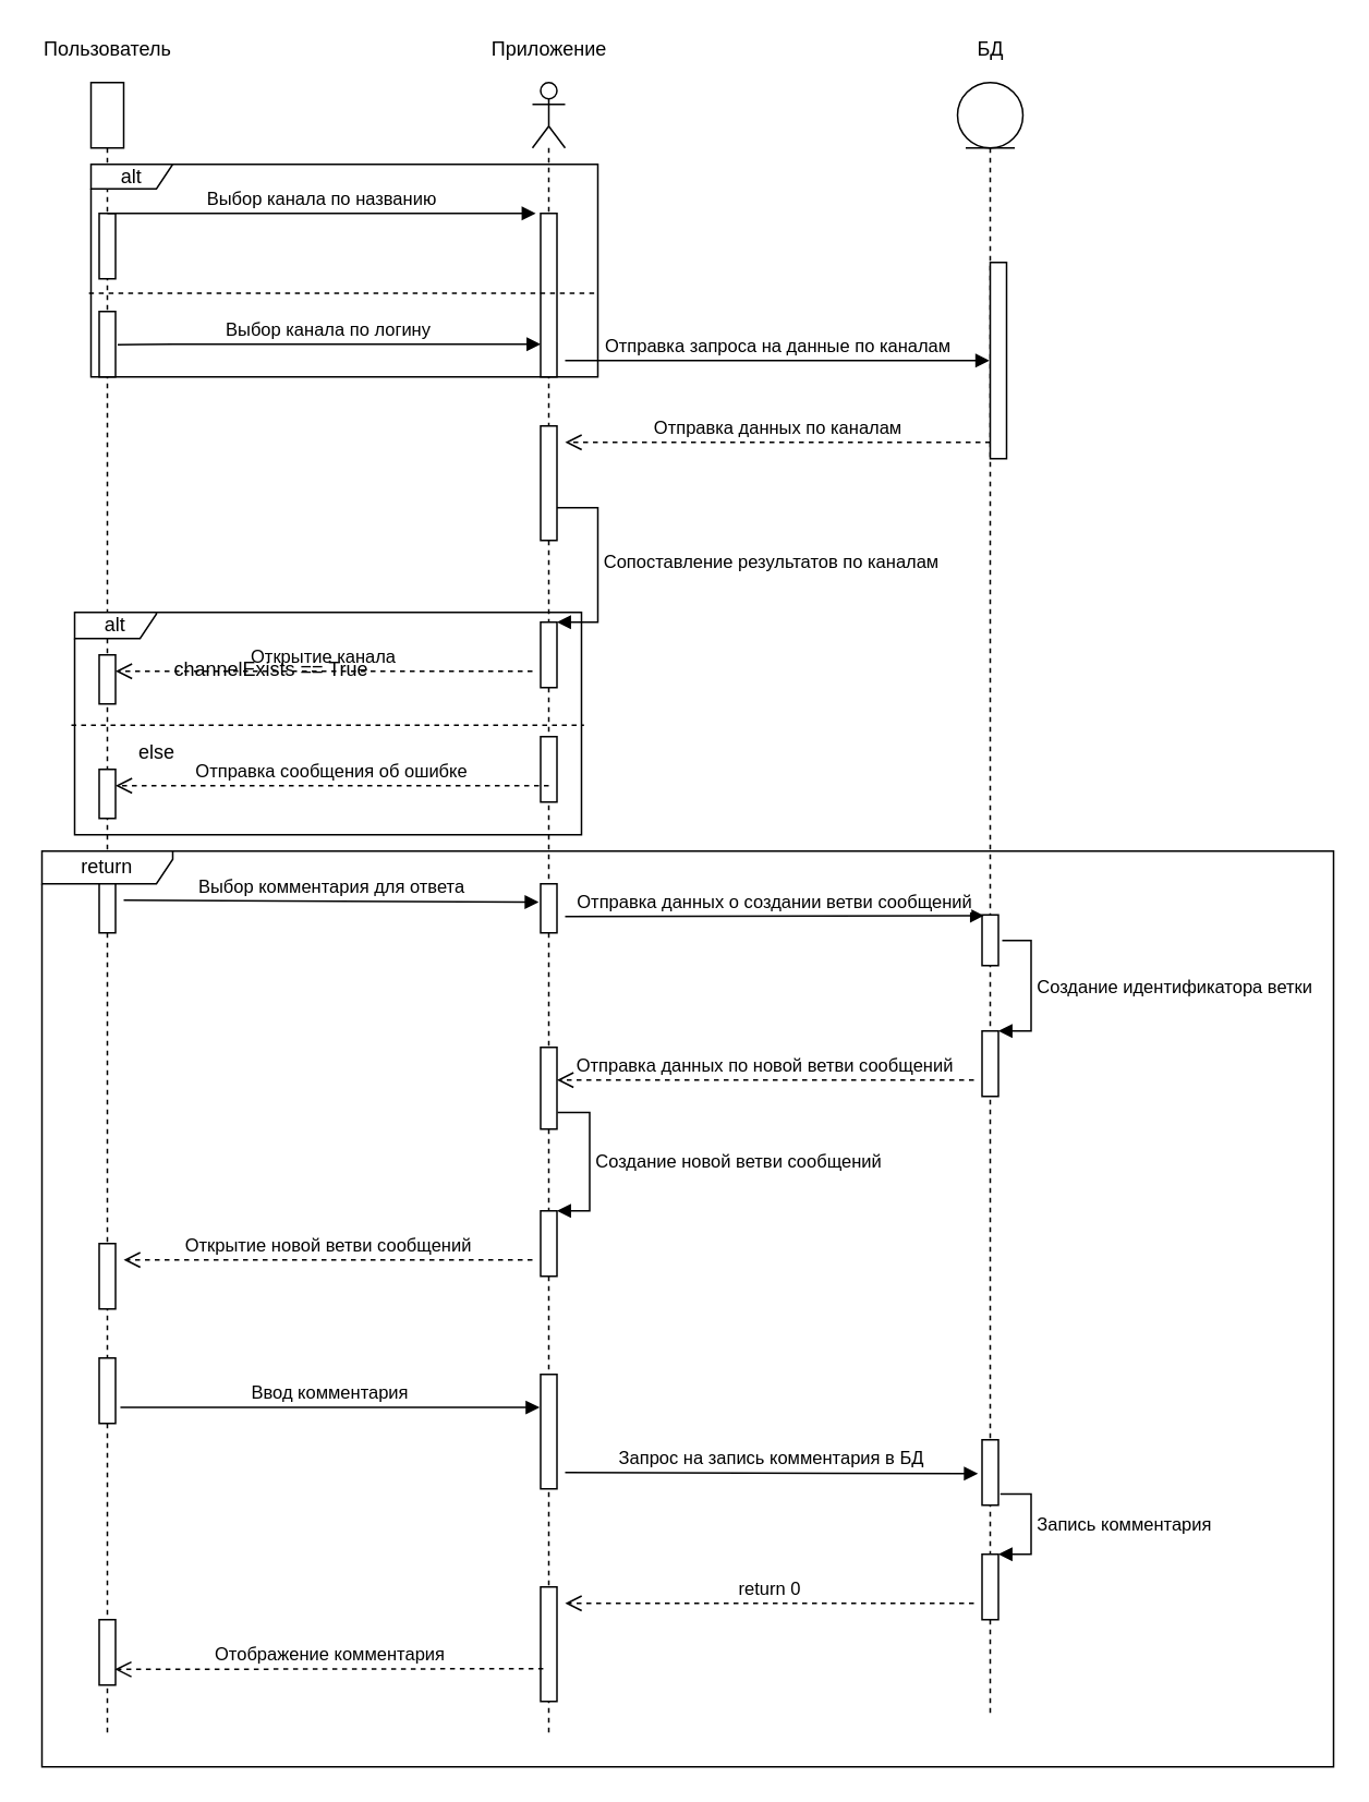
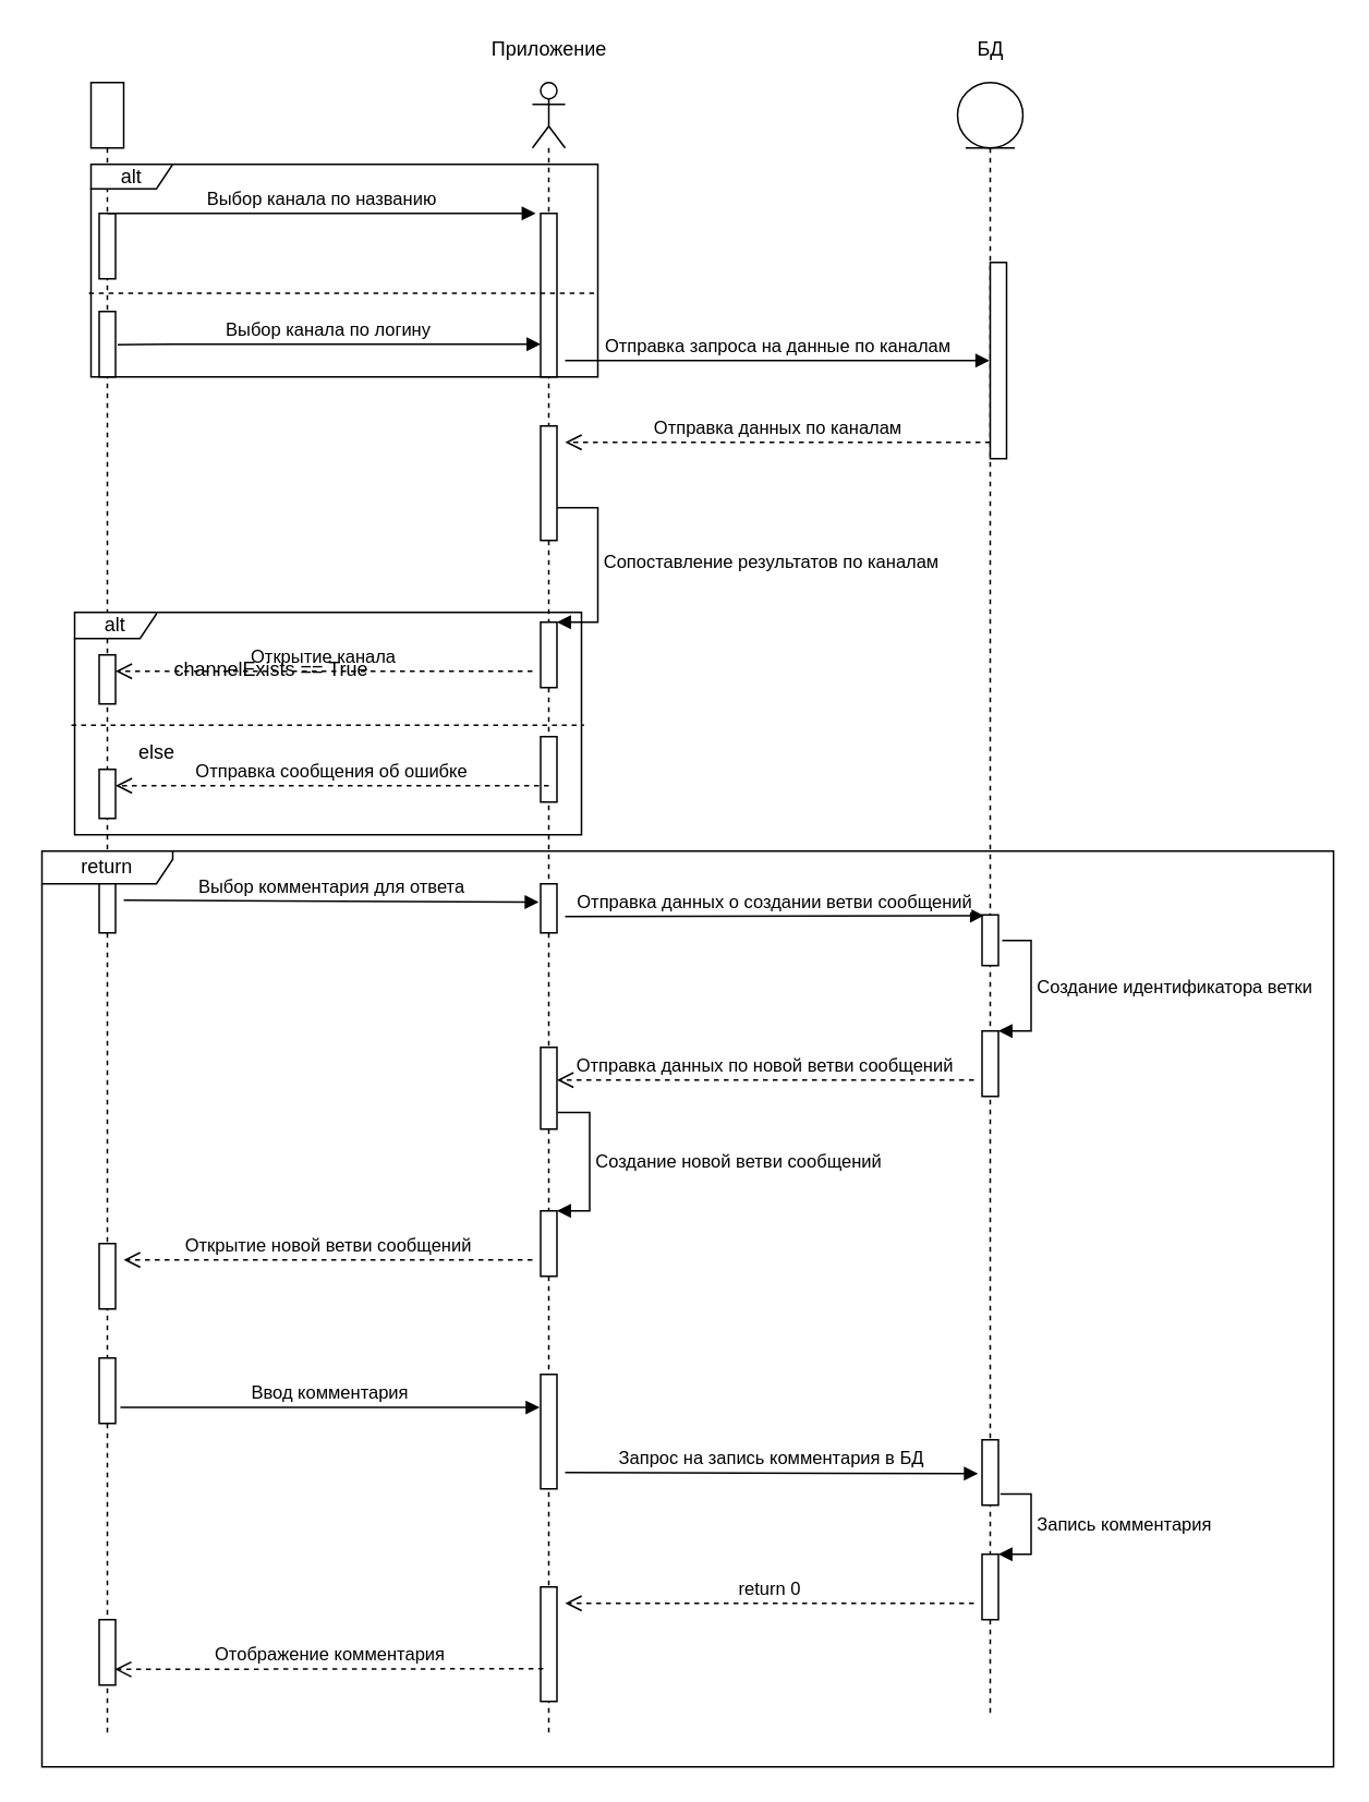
  <mxCell id="0" />
  <mxCell id="1" parent="0" />
  <mxCell id="2" value="" style="html=1;points=[];perimeter=orthogonalPerimeter;shape=umlLifeline;participant=label;fontFamily=Helvetica;fontSize=12;fontColor=#000000;align=center;strokeColor=#000000;fillColor=#ffffff;recursiveResize=0;container=1;collapsible=0;" vertex="1" parent="1"><mxGeometry x="55" y="50" width="20" height="1010" as="geometry" /></mxCell>
  <mxCell id="3" value="" style="html=1;points=[];perimeter=orthogonalPerimeter;" vertex="1" parent="2"><mxGeometry x="5" y="80" width="10" height="40" as="geometry" /></mxCell>
  <mxCell id="4" value="Выбор канала по названию" style="html=1;verticalAlign=bottom;endArrow=block;entryX=-0.3;entryY=0;entryDx=0;entryDy=0;entryPerimeter=0;" edge="1" parent="2" target="13"><mxGeometry width="80" relative="1" as="geometry"><mxPoint x="10" y="80" as="sourcePoint" /><mxPoint x="250" y="80" as="targetPoint" /></mxGeometry></mxCell>
  <mxCell id="5" value="" style="html=1;points=[];perimeter=orthogonalPerimeter;" vertex="1" parent="2"><mxGeometry x="5" y="140" width="10" height="40" as="geometry" /></mxCell>
  <mxCell id="6" value="" style="html=1;points=[];perimeter=orthogonalPerimeter;" vertex="1" parent="2"><mxGeometry x="5" y="350" width="10" height="30" as="geometry" /></mxCell>
  <mxCell id="7" value="" style="html=1;points=[];perimeter=orthogonalPerimeter;" vertex="1" parent="2"><mxGeometry x="5" y="420" width="10" height="30" as="geometry" /></mxCell>
  <mxCell id="8" value="" style="html=1;points=[];perimeter=orthogonalPerimeter;" vertex="1" parent="2"><mxGeometry x="5" y="480" width="10" height="40" as="geometry" /></mxCell>
  <mxCell id="9" value="" style="html=1;points=[];perimeter=orthogonalPerimeter;" vertex="1" parent="2"><mxGeometry x="5" y="710" width="10" height="40" as="geometry" /></mxCell>
  <mxCell id="10" value="" style="html=1;points=[];perimeter=orthogonalPerimeter;" vertex="1" parent="2"><mxGeometry x="5" y="780" width="10" height="40" as="geometry" /></mxCell>
  <mxCell id="11" value="" style="html=1;points=[];perimeter=orthogonalPerimeter;" vertex="1" parent="2"><mxGeometry x="5" y="940" width="10" height="40" as="geometry" /></mxCell>
  <mxCell id="12" value="" style="shape=umlLifeline;participant=umlActor;perimeter=lifelinePerimeter;whiteSpace=wrap;html=1;container=1;collapsible=0;recursiveResize=0;verticalAlign=top;spacingTop=36;labelBackgroundColor=#ffffff;outlineConnect=0;" vertex="1" parent="1"><mxGeometry x="325" y="50" width="20" height="1010" as="geometry" /></mxCell>
  <mxCell id="13" value="" style="html=1;points=[];perimeter=orthogonalPerimeter;" vertex="1" parent="12"><mxGeometry x="5" y="80" width="10" height="100" as="geometry" /></mxCell>
  <mxCell id="14" value="" style="html=1;points=[];perimeter=orthogonalPerimeter;" vertex="1" parent="12"><mxGeometry x="5" y="210" width="10" height="70" as="geometry" /></mxCell>
  <mxCell id="15" value="" style="html=1;points=[];perimeter=orthogonalPerimeter;" vertex="1" parent="12"><mxGeometry x="5" y="330" width="10" height="40" as="geometry" /></mxCell>
  <mxCell id="16" value="Сопоставление результатов по каналам" style="edgeStyle=orthogonalEdgeStyle;html=1;align=left;spacingLeft=2;endArrow=block;rounded=0;entryX=1;entryY=0;" edge="1" target="15" parent="12"><mxGeometry relative="1" as="geometry"><mxPoint x="20" y="260" as="sourcePoint" /><Array as="points"><mxPoint x="15" y="260" /><mxPoint x="40" y="260" /><mxPoint x="40" y="330" /></Array></mxGeometry></mxCell>
  <mxCell id="17" value="" style="html=1;points=[];perimeter=orthogonalPerimeter;" vertex="1" parent="12"><mxGeometry x="5" y="400" width="10" height="40" as="geometry" /></mxCell>
  <mxCell id="18" value="" style="html=1;points=[];perimeter=orthogonalPerimeter;" vertex="1" parent="12"><mxGeometry x="5" y="490" width="10" height="30" as="geometry" /></mxCell>
  <mxCell id="19" value="" style="html=1;points=[];perimeter=orthogonalPerimeter;" vertex="1" parent="12"><mxGeometry x="5" y="590" width="10" height="50" as="geometry" /></mxCell>
  <mxCell id="20" value="" style="html=1;points=[];perimeter=orthogonalPerimeter;" vertex="1" parent="12"><mxGeometry x="5" y="690" width="10" height="40" as="geometry" /></mxCell>
  <mxCell id="21" value="Создание новой ветви сообщений" style="edgeStyle=orthogonalEdgeStyle;html=1;align=left;spacingLeft=2;endArrow=block;rounded=0;entryX=1;entryY=0;exitX=1.038;exitY=0.795;exitDx=0;exitDy=0;exitPerimeter=0;" edge="1" target="20" parent="12" source="19"><mxGeometry relative="1" as="geometry"><mxPoint x="10" y="670" as="sourcePoint" /><Array as="points"><mxPoint x="35" y="630" /><mxPoint x="35" y="690" /></Array></mxGeometry></mxCell>
  <mxCell id="22" value="" style="html=1;points=[];perimeter=orthogonalPerimeter;" vertex="1" parent="12"><mxGeometry x="5" y="790" width="10" height="70" as="geometry" /></mxCell>
  <mxCell id="23" value="" style="html=1;points=[];perimeter=orthogonalPerimeter;" vertex="1" parent="12"><mxGeometry x="5" y="920" width="10" height="70" as="geometry" /></mxCell>
  <mxCell id="24" value="" style="shape=umlLifeline;participant=umlEntity;perimeter=lifelinePerimeter;whiteSpace=wrap;html=1;container=1;collapsible=0;recursiveResize=0;verticalAlign=top;spacingTop=36;labelBackgroundColor=#ffffff;outlineConnect=0;" vertex="1" parent="1"><mxGeometry x="585" y="50" width="40" height="1000" as="geometry" /></mxCell>
  <mxCell id="25" value="" style="html=1;points=[];perimeter=orthogonalPerimeter;" vertex="1" parent="24"><mxGeometry x="20" y="110" width="10" height="120" as="geometry" /></mxCell>
  <mxCell id="26" value="" style="html=1;points=[];perimeter=orthogonalPerimeter;" vertex="1" parent="24"><mxGeometry x="15" y="509" width="10" height="31" as="geometry" /></mxCell>
  <mxCell id="27" value="" style="html=1;points=[];perimeter=orthogonalPerimeter;" vertex="1" parent="24"><mxGeometry x="15" y="580" width="10" height="40" as="geometry" /></mxCell>
  <mxCell id="28" value="Создание идентификатора ветки" style="edgeStyle=orthogonalEdgeStyle;html=1;align=left;spacingLeft=2;endArrow=block;rounded=0;entryX=1;entryY=0;exitX=1.233;exitY=0.505;exitDx=0;exitDy=0;exitPerimeter=0;" edge="1" target="27" parent="24" source="26"><mxGeometry relative="1" as="geometry"><mxPoint x="20" y="560" as="sourcePoint" /><Array as="points"><mxPoint x="45" y="525" /><mxPoint x="45" y="580" /></Array></mxGeometry></mxCell>
  <mxCell id="29" value="" style="html=1;points=[];perimeter=orthogonalPerimeter;" vertex="1" parent="24"><mxGeometry x="15" y="830" width="10" height="40" as="geometry" /></mxCell>
  <mxCell id="30" value="" style="html=1;points=[];perimeter=orthogonalPerimeter;" vertex="1" parent="24"><mxGeometry x="15" y="900" width="10" height="40" as="geometry" /></mxCell>
  <mxCell id="31" value="Запись комментария" style="edgeStyle=orthogonalEdgeStyle;html=1;align=left;spacingLeft=2;endArrow=block;rounded=0;entryX=1;entryY=0;exitX=1.12;exitY=0.83;exitDx=0;exitDy=0;exitPerimeter=0;" edge="1" target="30" parent="24" source="29"><mxGeometry relative="1" as="geometry"><mxPoint x="20" y="880" as="sourcePoint" /><Array as="points"><mxPoint x="45" y="863" /><mxPoint x="45" y="900" /></Array></mxGeometry></mxCell>
- <mxCell id="32" value="Пользователь" style="text;html=1;align=center;verticalAlign=middle;resizable=0;points=[];;autosize=1;" vertex="1" parent="1"><mxGeometry x="20" y="20" width="90" height="20" as="geometry" /></mxCell>
  <mxCell id="33" value="Приложение" style="text;html=1;align=center;verticalAlign=middle;resizable=0;points=[];;autosize=1;" vertex="1" parent="1"><mxGeometry x="290" y="20" width="90" height="20" as="geometry" /></mxCell>
  <mxCell id="34" value="БД" style="text;html=1;align=center;verticalAlign=middle;resizable=0;points=[];;autosize=1;" vertex="1" parent="1"><mxGeometry x="590" y="20" width="30" height="20" as="geometry" /></mxCell>
  <mxCell id="35" value="Выбор канала по логину" style="html=1;verticalAlign=bottom;endArrow=block;exitX=1.133;exitY=0.508;exitDx=0;exitDy=0;exitPerimeter=0;" edge="1" parent="1" source="5" target="13"><mxGeometry width="80" relative="1" as="geometry"><mxPoint x="73" y="190" as="sourcePoint" /><mxPoint x="325" y="190" as="targetPoint" /><Array as="points"><mxPoint x="95" y="210" /><mxPoint x="235" y="210" /></Array></mxGeometry></mxCell>
  <mxCell id="36" value="Отправка запроса на данные по каналам" style="html=1;verticalAlign=bottom;endArrow=block;" edge="1" parent="1" target="24"><mxGeometry width="80" relative="1" as="geometry"><mxPoint x="345" y="220" as="sourcePoint" /><mxPoint x="601" y="223" as="targetPoint" /></mxGeometry></mxCell>
  <mxCell id="37" value="Отправка данных по каналам" style="html=1;verticalAlign=bottom;endArrow=open;dashed=1;endSize=8;" edge="1" parent="1"><mxGeometry relative="1" as="geometry"><mxPoint x="605" y="270" as="sourcePoint" /><mxPoint x="345" y="270" as="targetPoint" /></mxGeometry></mxCell>
  <mxCell id="38" value="Открытие канала" style="html=1;verticalAlign=bottom;endArrow=open;dashed=1;endSize=8;" edge="1" parent="1" target="6"><mxGeometry relative="1" as="geometry"><mxPoint x="325" y="410" as="sourcePoint" /><mxPoint x="85" y="410" as="targetPoint" /></mxGeometry></mxCell>
  <mxCell id="39" value="Отправка сообщения об ошибке" style="html=1;verticalAlign=bottom;endArrow=open;dashed=1;endSize=8;" edge="1" parent="1"><mxGeometry relative="1" as="geometry"><mxPoint x="335" y="480" as="sourcePoint" /><mxPoint x="70" y="480" as="targetPoint" /></mxGeometry></mxCell>
  <mxCell id="40" value="Выбор комментария для ответа" style="html=1;verticalAlign=bottom;endArrow=block;entryX=-0.117;entryY=0.372;entryDx=0;entryDy=0;entryPerimeter=0;" edge="1" parent="1" target="18"><mxGeometry width="80" relative="1" as="geometry"><mxPoint x="75" y="550" as="sourcePoint" /><mxPoint x="325" y="550" as="targetPoint" /></mxGeometry></mxCell>
  <mxCell id="41" value="Отправка данных о создании ветви сообщений" style="html=1;verticalAlign=bottom;endArrow=block;entryX=0.124;entryY=0.014;entryDx=0;entryDy=0;entryPerimeter=0;" edge="1" parent="1" target="26"><mxGeometry width="80" relative="1" as="geometry"><mxPoint x="345" y="560" as="sourcePoint" /><mxPoint x="425" y="560" as="targetPoint" /></mxGeometry></mxCell>
  <mxCell id="42" value="Отправка данных по новой ветви сообщений" style="html=1;verticalAlign=bottom;endArrow=open;dashed=1;endSize=8;" edge="1" parent="1" target="19"><mxGeometry relative="1" as="geometry"><mxPoint x="595" y="660" as="sourcePoint" /><mxPoint x="355" y="660" as="targetPoint" /></mxGeometry></mxCell>
  <mxCell id="43" value="Открытие новой ветви сообщений" style="html=1;verticalAlign=bottom;endArrow=open;dashed=1;endSize=8;" edge="1" parent="1"><mxGeometry relative="1" as="geometry"><mxPoint x="325" y="770" as="sourcePoint" /><mxPoint x="75" y="770" as="targetPoint" /></mxGeometry></mxCell>
  <mxCell id="44" value="Ввод комментария" style="html=1;verticalAlign=bottom;endArrow=block;exitX=1.297;exitY=0.753;exitDx=0;exitDy=0;exitPerimeter=0;entryX=-0.057;entryY=0.289;entryDx=0;entryDy=0;entryPerimeter=0;" edge="1" parent="1" source="10" target="22"><mxGeometry width="80" relative="1" as="geometry"><mxPoint x="75" y="860" as="sourcePoint" /><mxPoint x="315" y="861" as="targetPoint" /></mxGeometry></mxCell>
  <mxCell id="45" value="Запрос на запись комментария в БД" style="html=1;verticalAlign=bottom;endArrow=block;entryX=-0.25;entryY=0.517;entryDx=0;entryDy=0;entryPerimeter=0;" edge="1" parent="1" target="29"><mxGeometry width="80" relative="1" as="geometry"><mxPoint x="345" y="900" as="sourcePoint" /><mxPoint x="585" y="900" as="targetPoint" /></mxGeometry></mxCell>
  <mxCell id="46" value="return 0" style="html=1;verticalAlign=bottom;endArrow=open;dashed=1;endSize=8;" edge="1" parent="1"><mxGeometry relative="1" as="geometry"><mxPoint x="595" y="980" as="sourcePoint" /><mxPoint x="345" y="980" as="targetPoint" /></mxGeometry></mxCell>
  <mxCell id="47" value="Отображение комментария" style="html=1;verticalAlign=bottom;endArrow=open;dashed=1;endSize=8;exitX=0.16;exitY=0.714;exitDx=0;exitDy=0;exitPerimeter=0;entryX=0.96;entryY=0.76;entryDx=0;entryDy=0;entryPerimeter=0;" edge="1" parent="1" source="23" target="11"><mxGeometry relative="1" as="geometry"><mxPoint x="325" y="1020" as="sourcePoint" /><mxPoint x="245" y="1020" as="targetPoint" /></mxGeometry></mxCell>
  <mxCell id="48" value="alt" style="shape=umlFrame;whiteSpace=wrap;html=1;width=50;height=15;" vertex="1" parent="1"><mxGeometry x="55" y="100" width="310" height="130" as="geometry" /></mxCell>
  <mxCell id="49" value="alt" style="shape=umlFrame;whiteSpace=wrap;html=1;width=50;height=16;" vertex="1" parent="1"><mxGeometry x="45" y="374" width="310" height="136" as="geometry" /></mxCell>
  <mxCell id="50" value="channelExists == True" style="text;html=1;align=center;verticalAlign=middle;resizable=0;points=[];;autosize=1;" vertex="1" parent="1"><mxGeometry x="100" y="399" width="130" height="20" as="geometry" /></mxCell>
  <mxCell id="51" value="else" style="text;html=1;align=center;verticalAlign=middle;resizable=0;points=[];;autosize=1;" vertex="1" parent="1"><mxGeometry x="75" y="450" width="40" height="20" as="geometry" /></mxCell>
  <mxCell id="52" value="" style="endArrow=none;dashed=1;html=1;entryX=1.005;entryY=0.507;entryDx=0;entryDy=0;entryPerimeter=0;" edge="1" parent="1" target="49"><mxGeometry width="50" height="50" relative="1" as="geometry"><mxPoint x="43" y="443" as="sourcePoint" /><mxPoint x="175" y="420" as="targetPoint" /></mxGeometry></mxCell>
  <mxCell id="53" value="" style="endArrow=none;dashed=1;html=1;exitX=-0.004;exitY=0.607;exitDx=0;exitDy=0;exitPerimeter=0;entryX=1;entryY=0.607;entryDx=0;entryDy=0;entryPerimeter=0;" edge="1" parent="1" source="48" target="48"><mxGeometry width="50" height="50" relative="1" as="geometry"><mxPoint x="175" y="200" as="sourcePoint" /><mxPoint x="225" y="150" as="targetPoint" /></mxGeometry></mxCell>
  <mxCell id="54" value="return" style="shape=umlFrame;whiteSpace=wrap;html=1;width=80;height=20;" vertex="1" parent="1"><mxGeometry x="25" y="520" width="790" height="560" as="geometry" /></mxCell>
